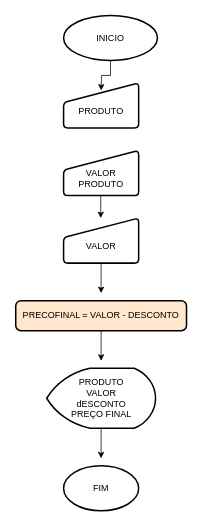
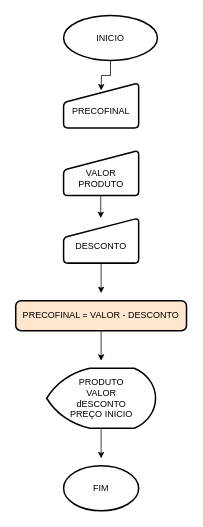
  <mxCell id="0" />
  <mxCell id="1" parent="0" />
  <mxCell id="2" value="" style="edgeStyle=orthogonalEdgeStyle;rounded=0;orthogonalLoop=1;jettySize=auto;html=1;" edge="1" parent="1" source="3"><mxGeometry relative="1" as="geometry"><mxPoint x="134" y="120" as="targetPoint" /></mxGeometry></mxCell>
  <mxCell id="3" value="INICIO" style="strokeWidth=2;html=1;shape=mxgraph.flowchart.start_1;whiteSpace=wrap;" vertex="1" parent="1"><mxGeometry x="84" y="20" width="125" height="60" as="geometry" /></mxCell>
- <mxCell id="4" value="&lt;div&gt;&lt;br&gt;&lt;/div&gt;PRODUTO" style="html=1;strokeWidth=2;shape=manualInput;whiteSpace=wrap;rounded=1;size=26;arcSize=11;" vertex="1" parent="1"><mxGeometry x="84" y="110" width="100" height="60" as="geometry" /></mxCell>
+ <mxCell id="4" value="&lt;div&gt;&lt;br&gt;&lt;/div&gt;PRECOFINAL" style="html=1;strokeWidth=2;shape=manualInput;whiteSpace=wrap;rounded=1;size=26;arcSize=11;" vertex="1" parent="1"><mxGeometry x="84" y="110" width="100" height="60" as="geometry" /></mxCell>
  <mxCell id="5" value="&lt;div&gt;&lt;br&gt;&lt;/div&gt;VALOR PRODUTO" style="html=1;strokeWidth=2;shape=manualInput;whiteSpace=wrap;rounded=1;size=26;arcSize=11;" vertex="1" parent="1"><mxGeometry x="84" y="200" width="100" height="60" as="geometry" /></mxCell>
  <mxCell id="6" value="" style="edgeStyle=orthogonalEdgeStyle;rounded=0;orthogonalLoop=1;jettySize=auto;html=1;" edge="1" parent="1"><mxGeometry relative="1" as="geometry"><mxPoint x="133.5" y="260" as="sourcePoint" /><mxPoint x="133.5" y="290" as="targetPoint" /></mxGeometry></mxCell>
  <mxCell id="7" value="" style="edgeStyle=orthogonalEdgeStyle;rounded=0;orthogonalLoop=1;jettySize=auto;html=1;" edge="1" parent="1" source="8"><mxGeometry relative="1" as="geometry"><mxPoint x="134" y="390" as="targetPoint" /></mxGeometry></mxCell>
- <mxCell id="8" value="&lt;div&gt;&lt;br&gt;&lt;/div&gt;VALOR" style="html=1;strokeWidth=2;shape=manualInput;whiteSpace=wrap;rounded=1;size=26;arcSize=11;" vertex="1" parent="1"><mxGeometry x="84" y="290" width="100" height="60" as="geometry" /></mxCell>
+ <mxCell id="8" value="&lt;div&gt;&lt;br&gt;&lt;/div&gt;DESCONTO" style="html=1;strokeWidth=2;shape=manualInput;whiteSpace=wrap;rounded=1;size=26;arcSize=11;" vertex="1" parent="1"><mxGeometry x="84" y="290" width="100" height="60" as="geometry" /></mxCell>
  <mxCell id="9" value="FIM" style="strokeWidth=2;html=1;shape=mxgraph.flowchart.start_1;whiteSpace=wrap;" vertex="1" parent="1"><mxGeometry x="84" y="620" width="100" height="60" as="geometry" /></mxCell>
  <mxCell id="10" value="" style="edgeStyle=orthogonalEdgeStyle;rounded=0;orthogonalLoop=1;jettySize=auto;html=1;" edge="1" parent="1" source="11"><mxGeometry relative="1" as="geometry"><mxPoint x="134" y="610" as="targetPoint" /></mxGeometry></mxCell>
- <mxCell id="11" value="PRODUTO&lt;br&gt;VALOR&lt;br&gt;dESCONTO&lt;br&gt;PREÇO FINAL" style="strokeWidth=2;html=1;shape=mxgraph.flowchart.display;whiteSpace=wrap;" vertex="1" parent="1"><mxGeometry x="61.5" y="490" width="145" height="80" as="geometry" /></mxCell>
+ <mxCell id="11" value="PRODUTO&lt;br&gt;VALOR&lt;br&gt;dESCONTO&lt;br&gt;PREÇO INICIO" style="strokeWidth=2;html=1;shape=mxgraph.flowchart.display;whiteSpace=wrap;" vertex="1" parent="1"><mxGeometry x="61.5" y="490" width="145" height="80" as="geometry" /></mxCell>
  <mxCell id="12" value="" style="edgeStyle=orthogonalEdgeStyle;rounded=0;orthogonalLoop=1;jettySize=auto;html=1;" edge="1" parent="1"><mxGeometry relative="1" as="geometry"><mxPoint x="134" y="430" as="sourcePoint" /><mxPoint x="134" y="480" as="targetPoint" /></mxGeometry></mxCell>
  <mxCell id="13" value="PRECOFINAL = VALOR - DESCONTO" style="rounded=1;whiteSpace=wrap;html=1;absoluteArcSize=1;arcSize=14;strokeWidth=2;fillColor=#ffe6cc;" vertex="1" parent="1"><mxGeometry x="20.25" y="400" width="227.5" height="40" as="geometry" /></mxCell>
